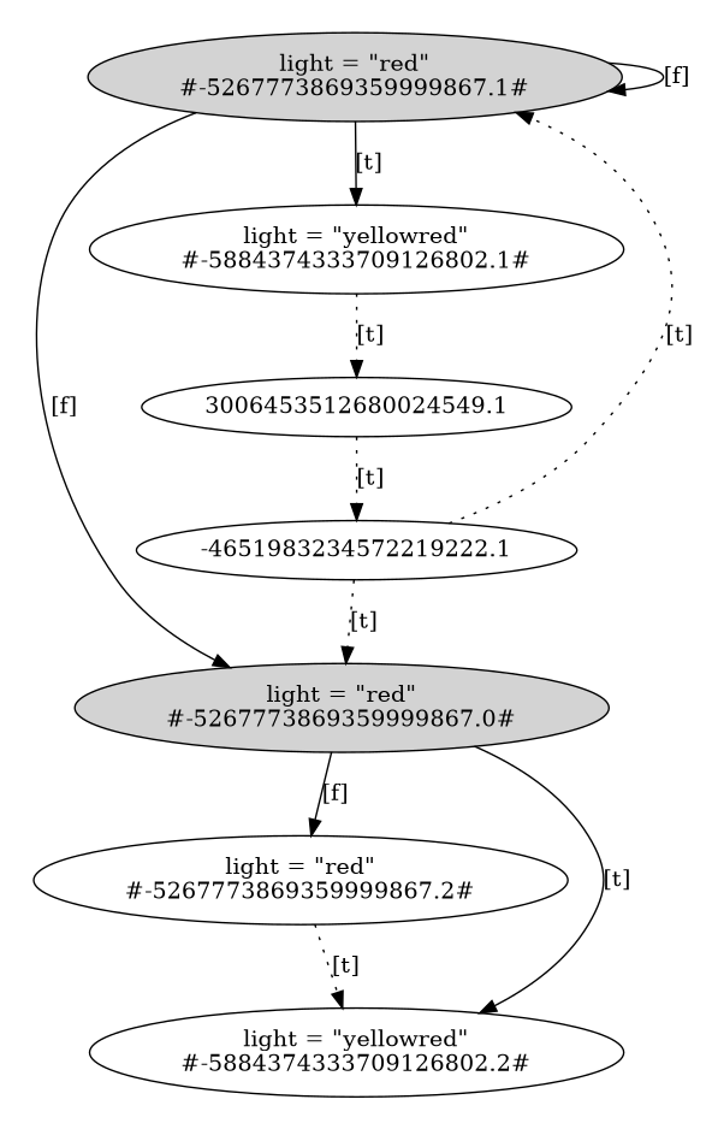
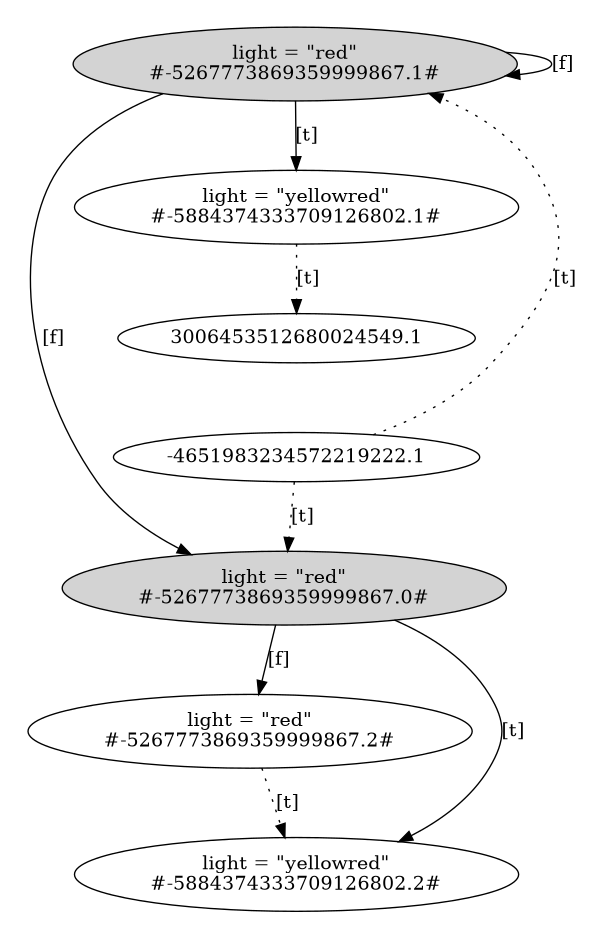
  digraph {
    nodesep=0.35
    n1 [label="light = \"red\"\n#-5267773869359999867.0#" style=filled]
    n2 [label="light = \"red\"\n#-5267773869359999867.2#"]
    n3 [label="light = \"yellowred\"\n#-5884374333709126802.2#"]
    n4 [label="light = \"red\"\n#-5267773869359999867.1#" style=filled]
    n5 [label="light = \"yellowred\"\n#-5884374333709126802.1#"]
    3006453512680024549.1
    -4651983234572219222.1
    subgraph cluster_1 {
      color=white
      n1
      n2
      n3
      n4
      n5
      3006453512680024549.1
      -4651983234572219222.1
    }
    n1 -> n2 [label="[f]"]
    n1 -> n3 [label="[t]"]
    n2 -> n3 [label="[t]" style=dotted]
    n4 -> n1 [label="[f]"]
    n4 -> n4 [label="[f]"]
    n4 -> n5 [label="[t]"]
    n5 -> 3006453512680024549.1 [label="[t]" style=dotted]
-   3006453512680024549.1 -> -4651983234572219222.1 [label="[t]" style=dotted]
    -4651983234572219222.1 -> n1 [label="[t]" style=dotted]
    -4651983234572219222.1 -> n4 [label="[t]" style=dotted]
  }
